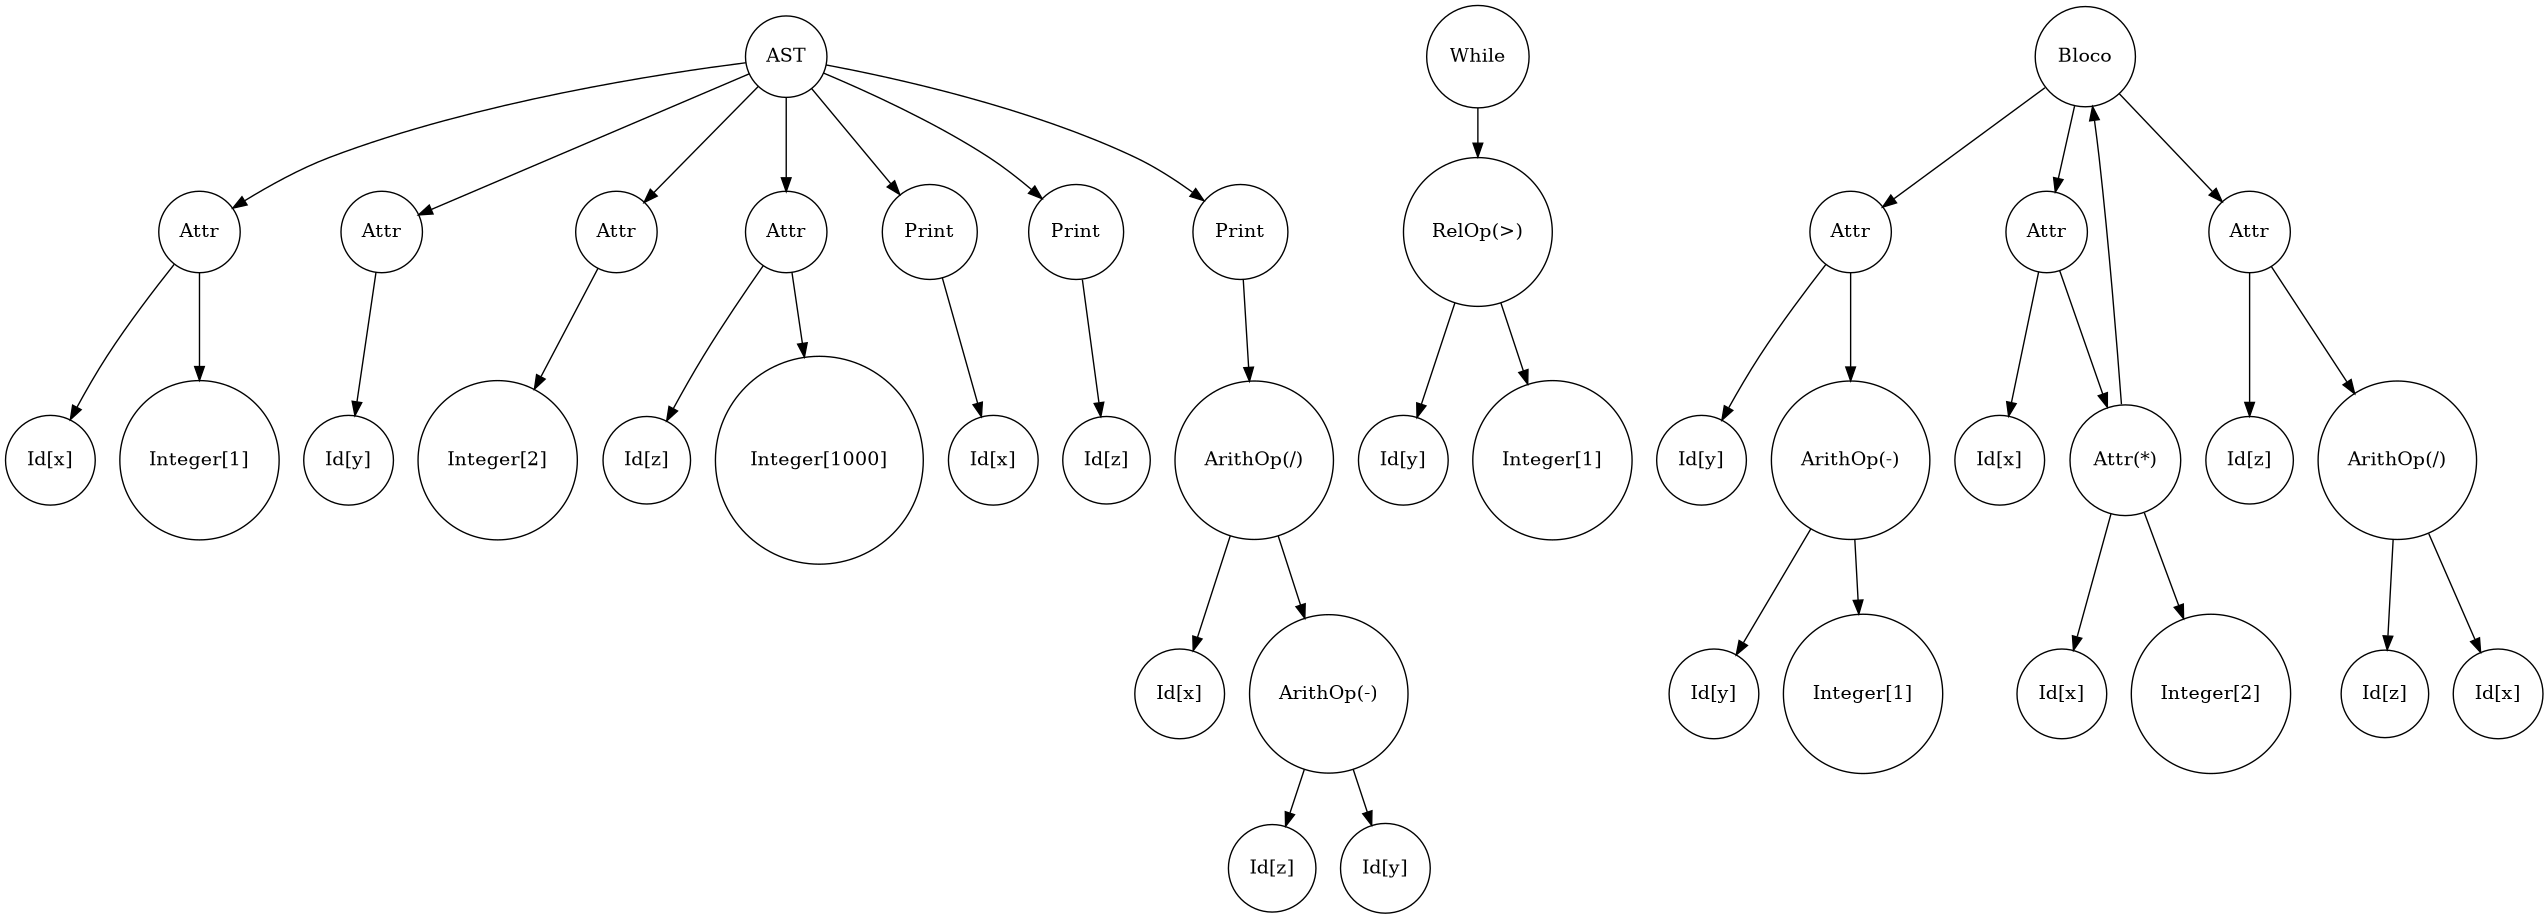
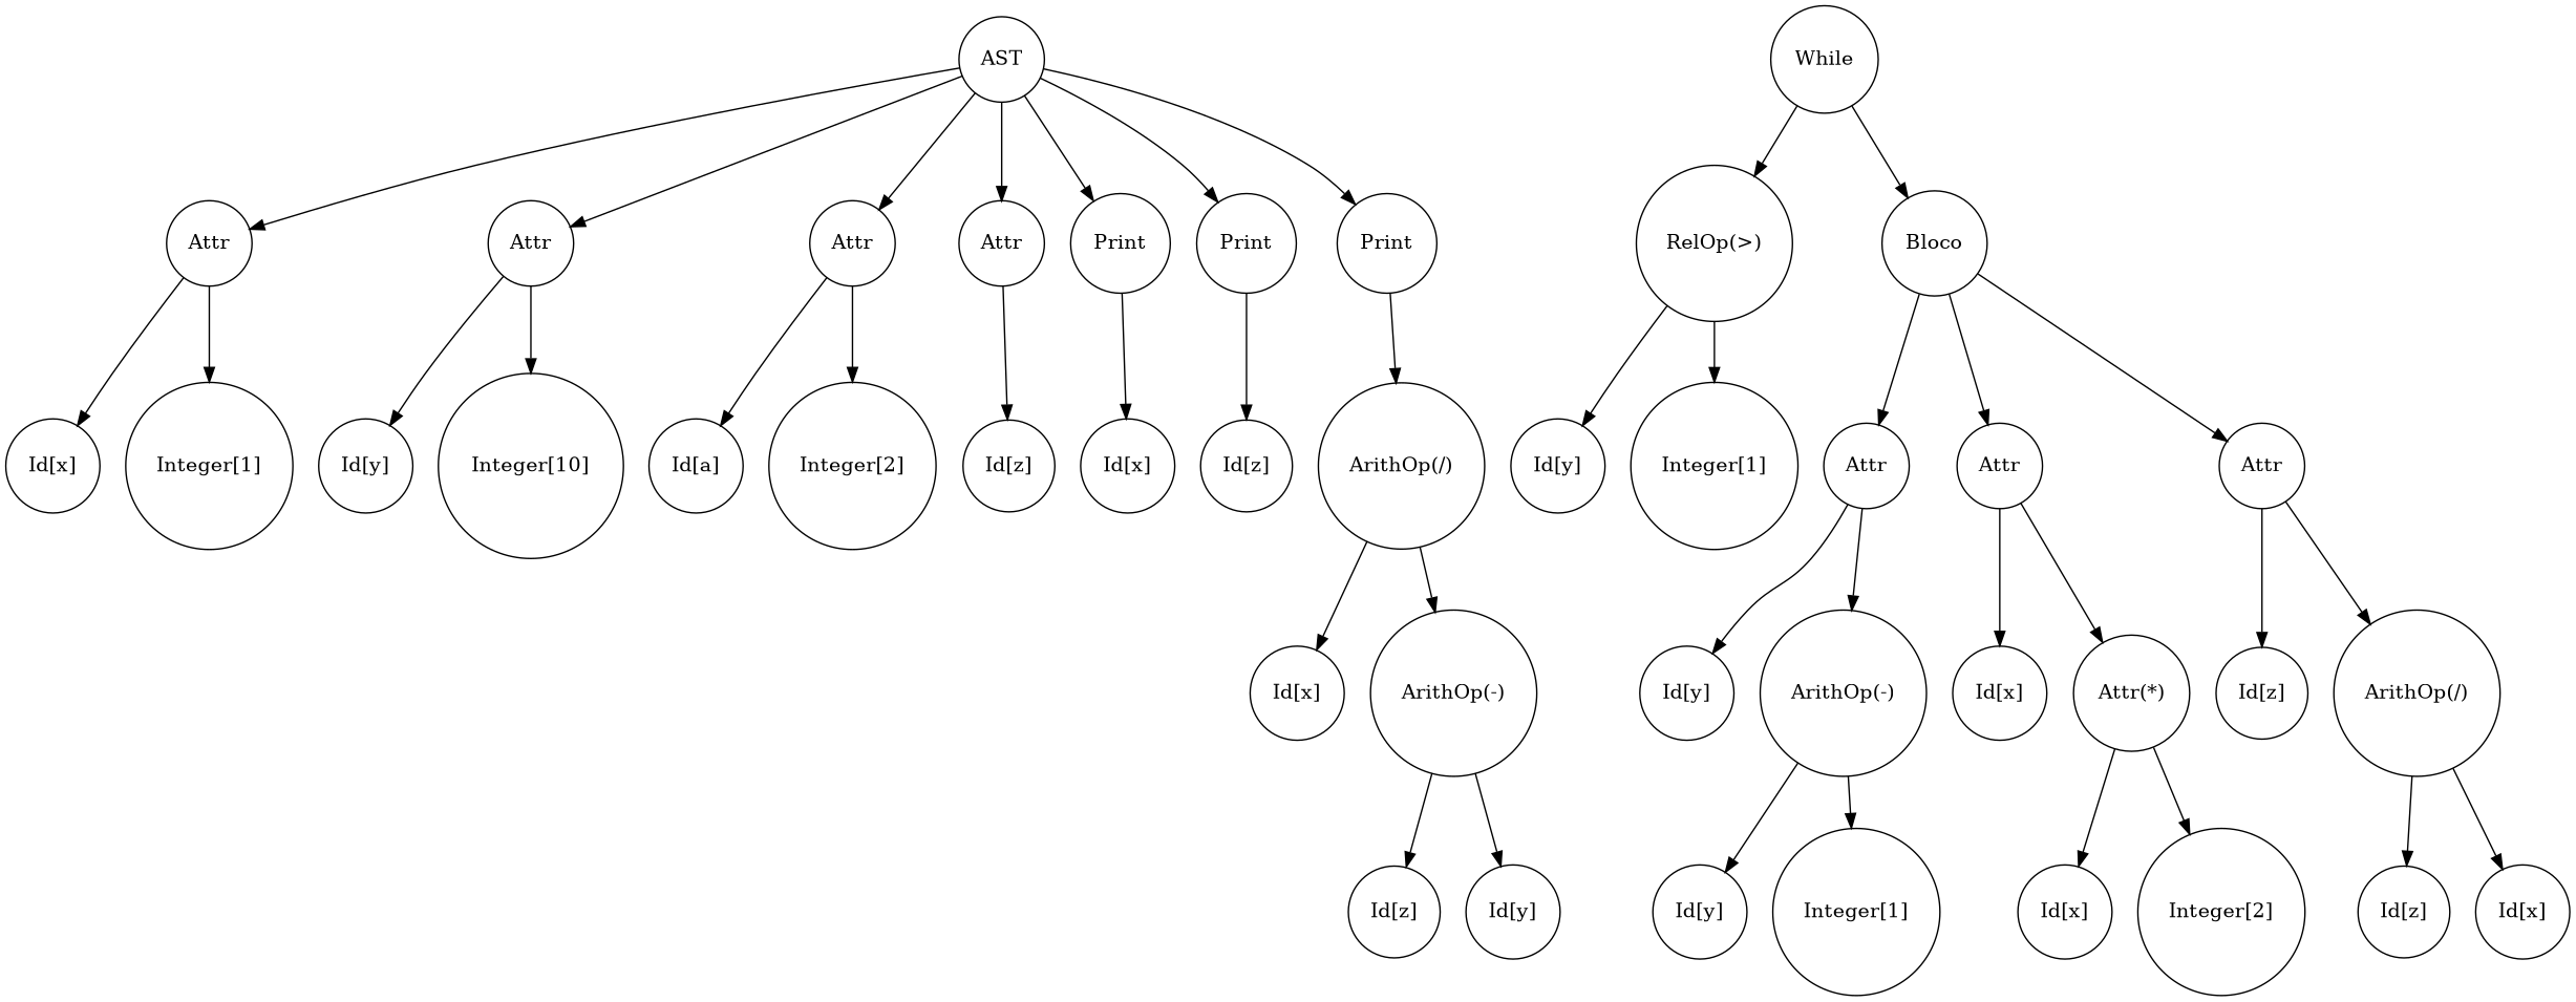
  digraph {
    node [shape=circle]
    n1 [label=AST]
    n2 [label=Attr]
    n3 [label=Attr]
    n4 [label=Attr]
    n5 [label=Attr]
    n6 [label=Print]
    n7 [label=Print]
    n8 [label=Print]
    n9 [label="Id[x]"]
    n10 [label="Integer[1]"]
    n11 [label="Id[y]"]
+   n12 [label="Integer[10]"]
+   n13 [label="Id[a]"]
    n14 [label="Integer[2]"]
    n15 [label="Id[z]"]
-   n16 [label="Integer[1000]"]
    n17 [label=While]
    n18 [label="RelOp(>)"]
    n19 [label=Bloco]
    n20 [label="Id[x]"]
    n21 [label="Id[z]"]
    n22 [label="ArithOp(/)"]
    n23 [label="Id[y]"]
    n24 [label="Integer[1]"]
    n25 [label=Attr]
    n26 [label=Attr]
    n27 [label=Attr]
    n28 [label="Id[y]"]
    n29 [label="ArithOp(-)"]
    n30 [label="Id[x]"]
    n31 [label="Attr(*)"]
    n32 [label="Id[z]"]
    n33 [label="ArithOp(/)"]
    n34 [label="Id[y]"]
    n35 [label="Integer[1]"]
    n36 [label="Id[x]"]
    n37 [label="Integer[2]"]
    n38 [label="Id[z]"]
    n39 [label="Id[x]"]
    n40 [label="Id[x]"]
    n41 [label="ArithOp(-)"]
    n42 [label="Id[z]"]
    n43 [label="Id[y]"]
    n1 -> n2
    n1 -> n3
    n1 -> n4
    n1 -> n5
    n1 -> n6
    n1 -> n7
    n1 -> n8
    n2 -> n9
    n2 -> n10
    n3 -> n11
+   n3 -> n12
+   n4 -> n13
    n4 -> n14
    n5 -> n15
-   n5 -> n16
    n6 -> n20
    n7 -> n21
    n8 -> n22
    n17 -> n18
-   n31 -> n19
+   n17 -> n19
    n18 -> n23
    n18 -> n24
    n19 -> n25
    n19 -> n26
    n19 -> n27
    n22 -> n40
    n22 -> n41
    n25 -> n28
    n25 -> n29
    n26 -> n30
    n26 -> n31
    n27 -> n32
    n27 -> n33
    n29 -> n34
    n29 -> n35
    n31 -> n36
    n31 -> n37
    n33 -> n38
    n33 -> n39
    n41 -> n42
    n41 -> n43
  }
